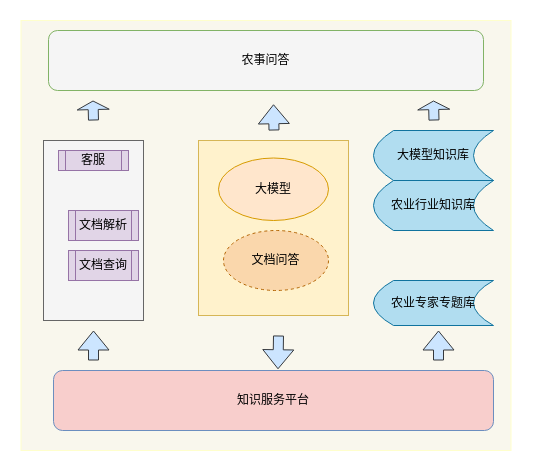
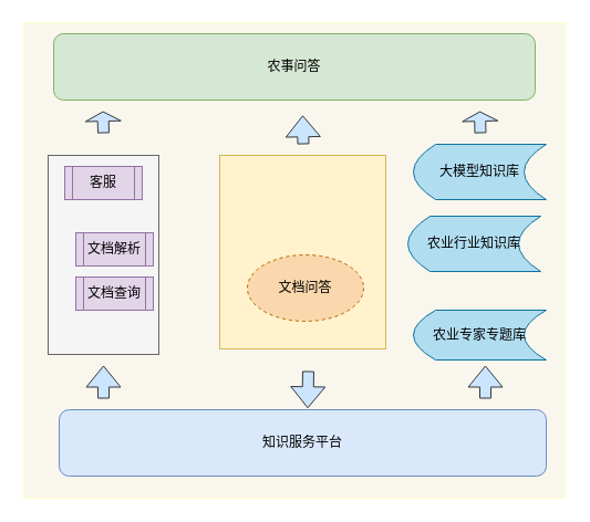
  <mxCell id="0" />
  <mxCell id="1" parent="0" />
  <mxCell id="2" value="" style="rounded=0;whiteSpace=wrap;html=1;fillColor=#f9f7ed;strokeColor=#FFFFCC;" vertex="1" parent="1"><mxGeometry x="20.5" y="20" width="490" height="430" as="geometry" /></mxCell>
  <mxCell id="3" value="" style="rounded=0;whiteSpace=wrap;html=1;fillColor=#fff2cc;strokeColor=#d6b656;" vertex="1" parent="1"><mxGeometry x="198" y="140" width="150" height="175" as="geometry" /></mxCell>
  <mxCell id="4" value="" style="rounded=0;whiteSpace=wrap;html=1;fillColor=#f5f5f5;strokeColor=#666666;fontColor=#333333;" vertex="1" parent="1"><mxGeometry x="43" y="140" width="100" height="180" as="geometry" /></mxCell>
- <mxCell id="5" value="农事问答" style="rounded=1;whiteSpace=wrap;html=1;fillColor=#f5f5f5;strokeColor=#82b366;" vertex="1" parent="1"><mxGeometry x="48" y="30" width="435" height="60" as="geometry" /></mxCell>
- <mxCell id="6" value="知识服务平台" style="rounded=1;whiteSpace=wrap;html=1;fillColor=#f8cecc;strokeColor=#6c8ebf;" vertex="1" parent="1"><mxGeometry x="53" y="370" width="440" height="60" as="geometry" /></mxCell>
+ <mxCell id="5" value="农事问答" style="rounded=1;whiteSpace=wrap;html=1;fillColor=#d5e8d4;strokeColor=#82b366;" vertex="1" parent="1"><mxGeometry x="48" y="30" width="435" height="60" as="geometry" /></mxCell>
+ <mxCell id="6" value="知识服务平台" style="rounded=1;whiteSpace=wrap;html=1;fillColor=#dae8fc;strokeColor=#6c8ebf;" vertex="1" parent="1"><mxGeometry x="53" y="370" width="440" height="60" as="geometry" /></mxCell>
  <mxCell id="7" value="" style="shape=flexArrow;endArrow=classic;html=1;rounded=0;fillColor=#cce5ff;strokeColor=#36393d;" edge="1" parent="1"><mxGeometry width="50" height="50" relative="1" as="geometry"><mxPoint x="273.5" y="130" as="sourcePoint" /><mxPoint x="273" y="103.75" as="targetPoint" /></mxGeometry></mxCell>
  <mxCell id="8" value="大模型知识库" style="shape=dataStorage;whiteSpace=wrap;html=1;fixedSize=1;fillColor=#b1ddf0;strokeColor=#10739e;" vertex="1" parent="1"><mxGeometry x="373" y="130" width="120" height="50" as="geometry" /></mxCell>
- <mxCell id="9" value="客服" style="shape=process;whiteSpace=wrap;html=1;backgroundOutline=1;fillColor=#e1d5e7;strokeColor=#9673a6;" vertex="1" parent="1"><mxGeometry x="58" y="150" width="70" height="20" as="geometry" /></mxCell>
+ <mxCell id="9" value="客服" style="shape=process;whiteSpace=wrap;html=1;backgroundOutline=1;fillColor=#e1d5e7;strokeColor=#9673a6;" vertex="1" parent="1"><mxGeometry x="58" y="150" width="70" height="30" as="geometry" /></mxCell>
  <mxCell id="10" value="文档解析" style="shape=process;whiteSpace=wrap;html=1;backgroundOutline=1;fillColor=#e1d5e7;strokeColor=#9673a6;" vertex="1" parent="1"><mxGeometry x="68" y="210" width="70" height="30" as="geometry" /></mxCell>
  <mxCell id="11" value="文档查询" style="shape=process;whiteSpace=wrap;html=1;backgroundOutline=1;fillColor=#e1d5e7;strokeColor=#9673a6;" vertex="1" parent="1"><mxGeometry x="68" y="250" width="70" height="30" as="geometry" /></mxCell>
- <mxCell id="12" value="农业行业知识库" style="shape=dataStorage;whiteSpace=wrap;html=1;fixedSize=1;fillColor=#b1ddf0;strokeColor=#10739e;" vertex="1" parent="1"><mxGeometry x="373" y="180" width="120" height="50" as="geometry" /></mxCell>
+ <mxCell id="12" value="农业行业知识库" style="shape=dataStorage;whiteSpace=wrap;html=1;fixedSize=1;fillColor=#b1ddf0;strokeColor=#10739e;" vertex="1" parent="1"><mxGeometry x="368" y="195" width="120" height="50" as="geometry" /></mxCell>
  <mxCell id="13" value="农业专家专题库" style="shape=dataStorage;whiteSpace=wrap;html=1;fixedSize=1;fillColor=#b1ddf0;strokeColor=#10739e;" vertex="1" parent="1"><mxGeometry x="373" y="280" width="120" height="45" as="geometry" /></mxCell>
- <mxCell id="14" value="大模型" style="ellipse;whiteSpace=wrap;html=1;fillColor=#ffe6cc;strokeColor=#d79b00;" vertex="1" parent="1"><mxGeometry x="218" y="157.5" width="110" height="62.5" as="geometry" /></mxCell>
  <mxCell id="15" value="文档问答" style="ellipse;whiteSpace=wrap;html=1;movable=1;resizable=1;rotatable=1;deletable=1;editable=1;locked=0;connectable=1;fillColor=#fad7ac;strokeColor=#b46504;dashed=1;" vertex="1" parent="1"><mxGeometry x="223" y="230" width="105" height="60" as="geometry" /></mxCell>
  <mxCell id="16" value="" style="shape=flexArrow;endArrow=classic;html=1;rounded=0;fillColor=#cce5ff;strokeColor=#36393d;" edge="1" parent="1"><mxGeometry width="50" height="50" relative="1" as="geometry"><mxPoint x="278" y="335" as="sourcePoint" /><mxPoint x="277.5" y="368.75" as="targetPoint" /></mxGeometry></mxCell>
  <mxCell id="17" value="" style="shape=flexArrow;endArrow=classic;html=1;rounded=0;fillColor=#cce5ff;strokeColor=#36393d;" edge="1" parent="1"><mxGeometry width="50" height="50" relative="1" as="geometry"><mxPoint x="93" y="360" as="sourcePoint" /><mxPoint x="93" y="330" as="targetPoint" /></mxGeometry></mxCell>
  <mxCell id="18" value="" style="shape=flexArrow;endArrow=classic;html=1;rounded=0;fillColor=#cce5ff;strokeColor=#36393d;" edge="1" parent="1"><mxGeometry width="50" height="50" relative="1" as="geometry"><mxPoint x="438" y="360" as="sourcePoint" /><mxPoint x="438" y="330" as="targetPoint" /></mxGeometry></mxCell>
  <mxCell id="19" value="" style="shape=flexArrow;endArrow=classic;html=1;rounded=0;fillColor=#cce5ff;strokeColor=#36393d;endWidth=21;endSize=2.53;" edge="1" parent="1"><mxGeometry width="50" height="50" relative="1" as="geometry"><mxPoint x="93" y="120" as="sourcePoint" /><mxPoint x="92.5" y="100" as="targetPoint" /></mxGeometry></mxCell>
  <mxCell id="20" value="" style="shape=flexArrow;endArrow=classic;html=1;rounded=0;fillColor=#cce5ff;strokeColor=#36393d;endWidth=21;endSize=2.53;" edge="1" parent="1"><mxGeometry width="50" height="50" relative="1" as="geometry"><mxPoint x="433.5" y="120" as="sourcePoint" /><mxPoint x="433" y="100" as="targetPoint" /></mxGeometry></mxCell>
